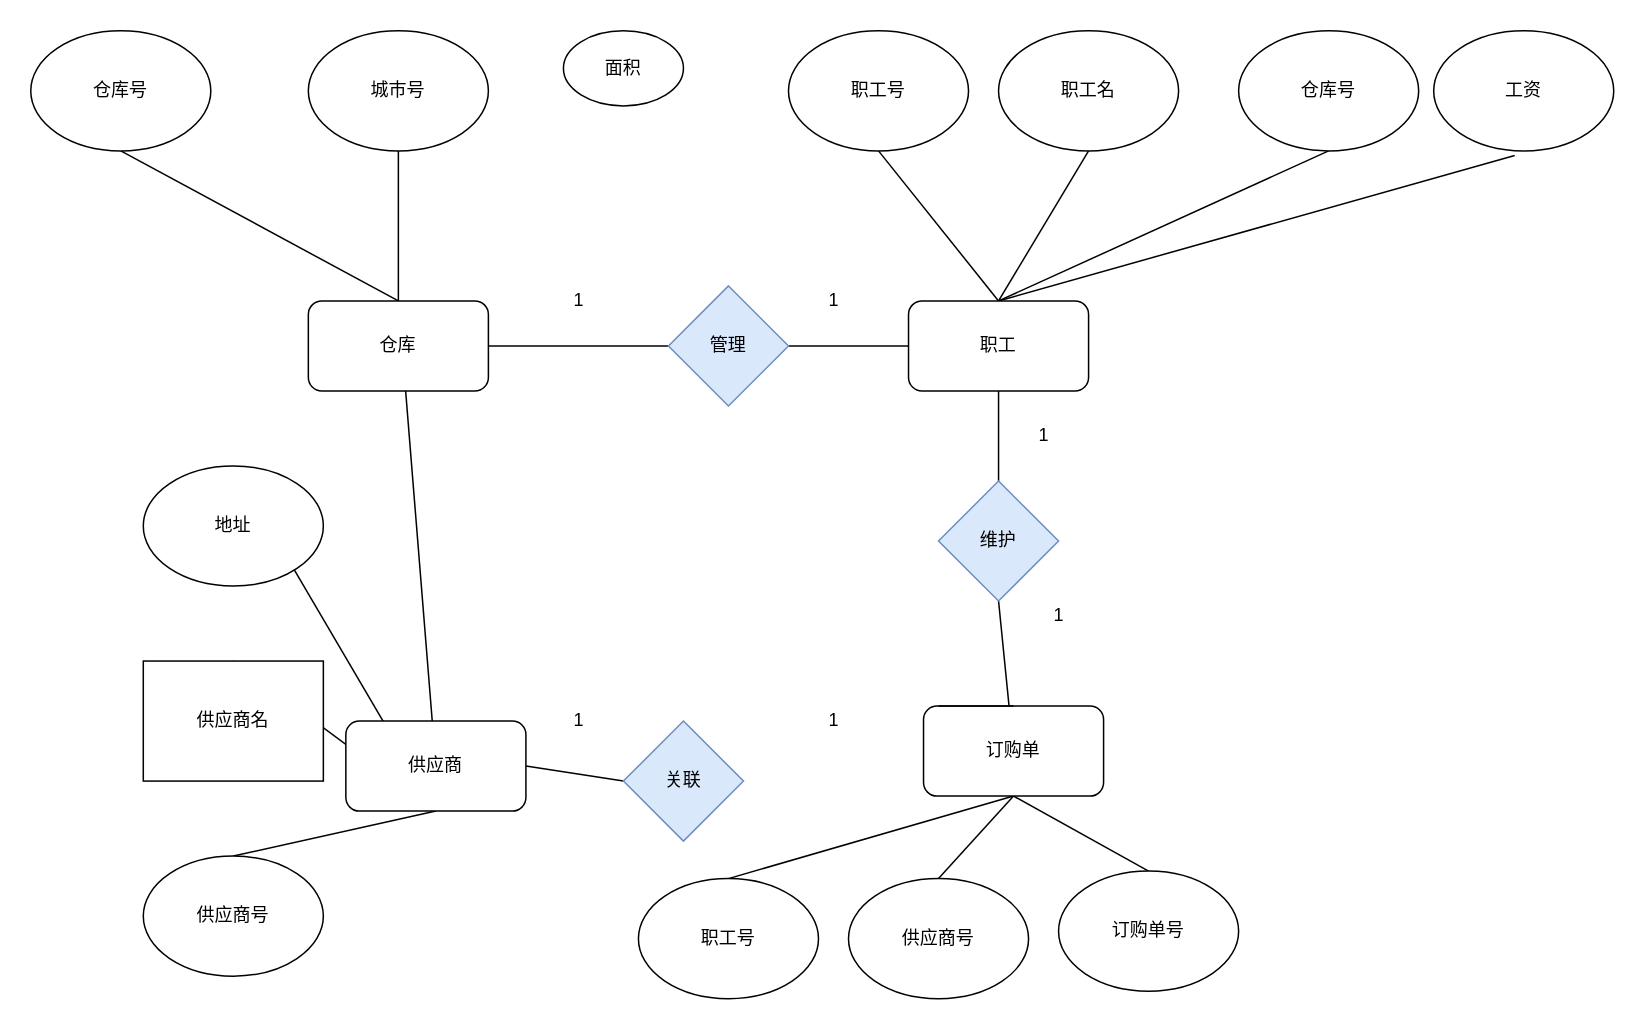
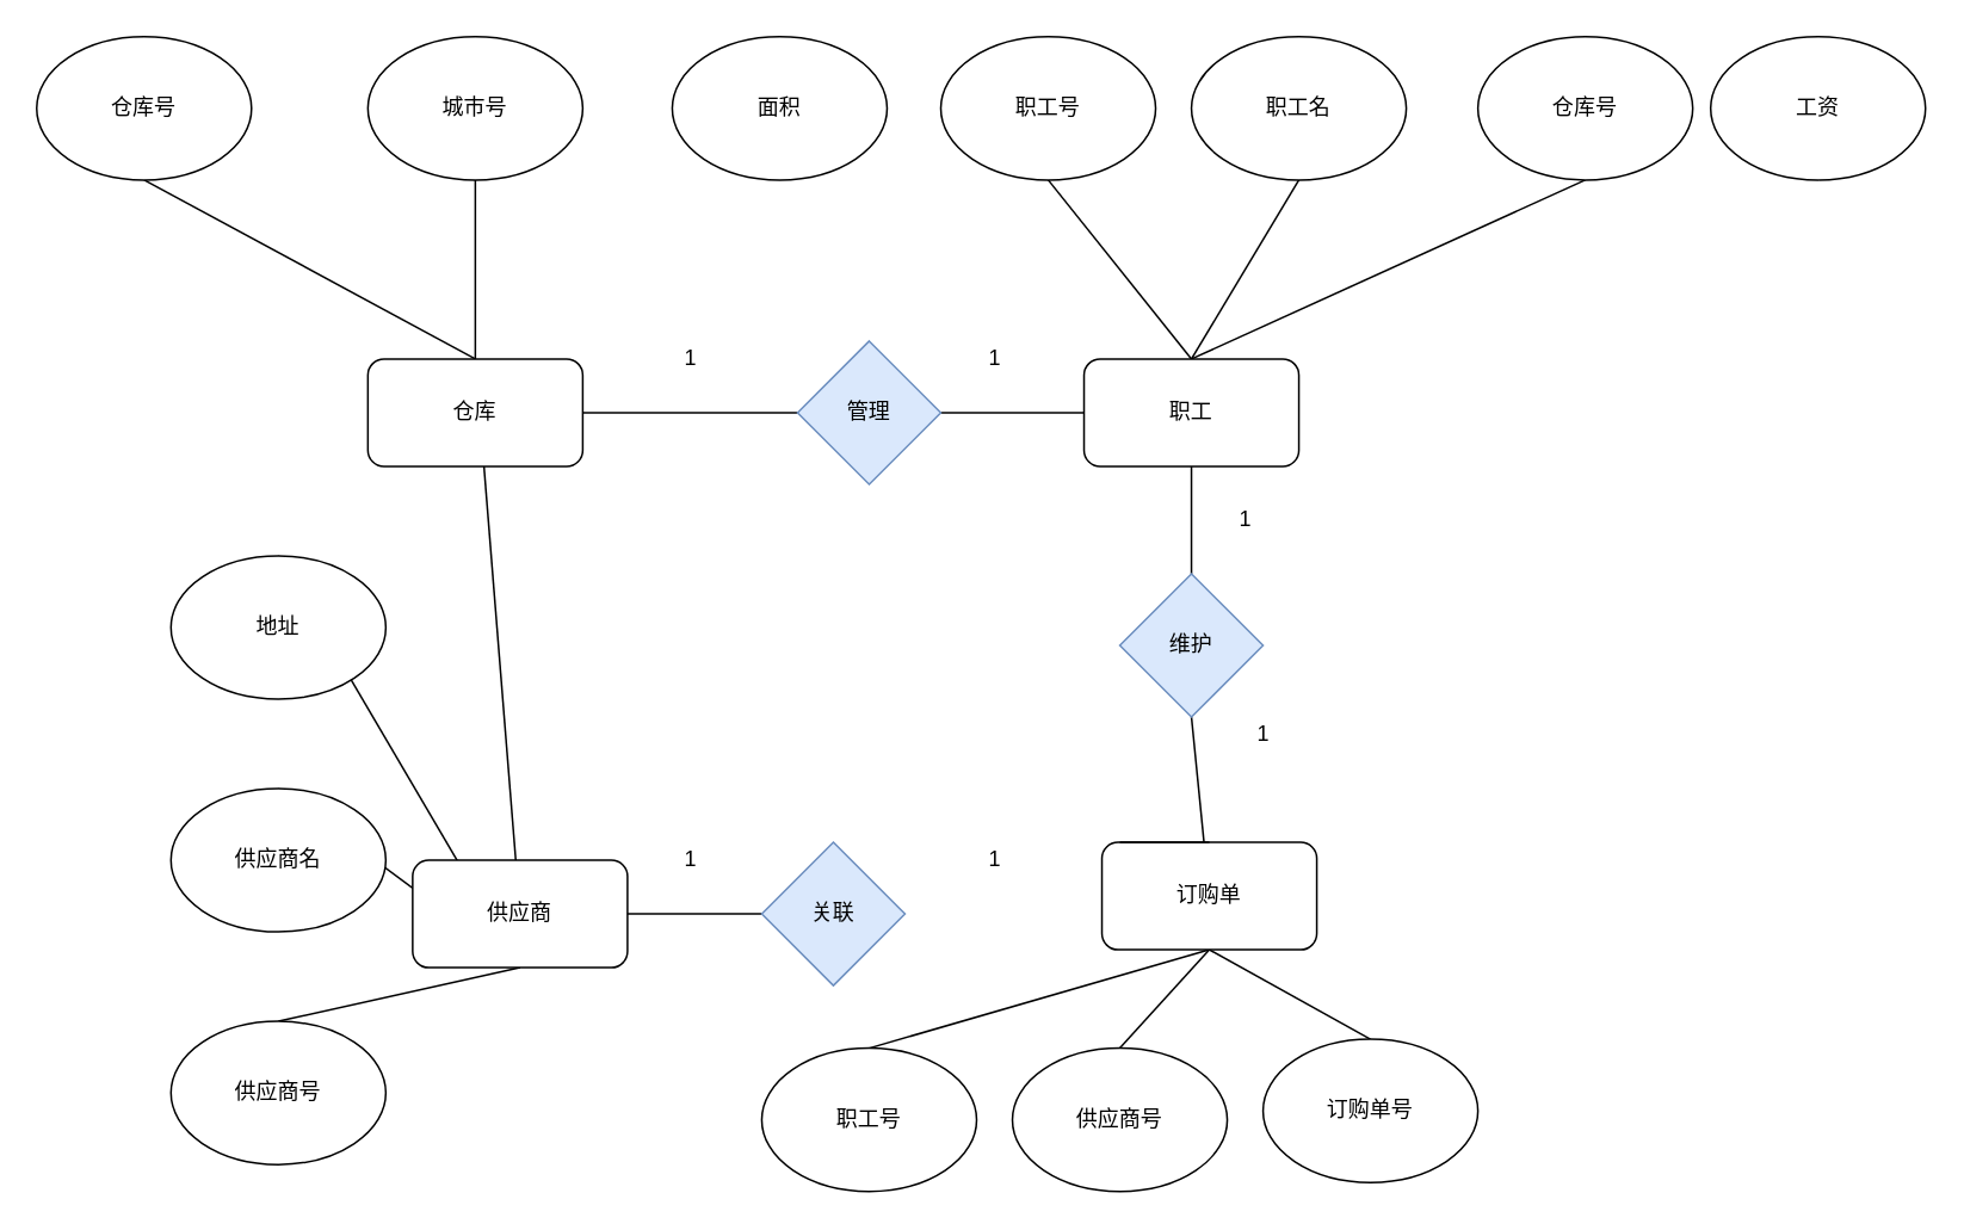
  <mxCell id="0" />
  <mxCell id="1" parent="0" />
  <mxCell id="2" style="rounded=0;orthogonalLoop=1;jettySize=auto;html=1;entryX=0.5;entryY=1;entryDx=0;entryDy=0;endArrow=none;endFill=0;exitX=0.5;exitY=0;exitDx=0;exitDy=0;" edge="1" parent="1" source="5" target="21"><mxGeometry relative="1" as="geometry" /></mxCell>
  <mxCell id="3" style="edgeStyle=none;rounded=0;orthogonalLoop=1;jettySize=auto;html=1;exitX=0.5;exitY=0;exitDx=0;exitDy=0;entryX=0.5;entryY=1;entryDx=0;entryDy=0;endArrow=none;endFill=0;" edge="1" parent="1" source="5" target="22"><mxGeometry relative="1" as="geometry" /></mxCell>
  <mxCell id="4" style="edgeStyle=none;rounded=0;orthogonalLoop=1;jettySize=auto;html=1;exitX=0.5;exitY=0;exitDx=0;exitDy=0;endArrow=none;endFill=0;" edge="1" parent="1" source="5" target="16"><mxGeometry relative="1" as="geometry" /></mxCell>
  <mxCell id="5" value="仓库" style="rounded=1;whiteSpace=wrap;html=1;" vertex="1" parent="1"><mxGeometry x="205" y="200" width="120" height="60" as="geometry" /></mxCell>
  <mxCell id="6" style="edgeStyle=none;rounded=0;orthogonalLoop=1;jettySize=auto;html=1;exitX=0.5;exitY=0;exitDx=0;exitDy=0;entryX=0.5;entryY=1;entryDx=0;entryDy=0;endArrow=none;endFill=0;" edge="1" parent="1" source="12" target="24"><mxGeometry relative="1" as="geometry" /></mxCell>
  <mxCell id="7" style="edgeStyle=none;rounded=0;orthogonalLoop=1;jettySize=auto;html=1;exitX=0.5;exitY=0;exitDx=0;exitDy=0;entryX=0.5;entryY=1;entryDx=0;entryDy=0;endArrow=none;endFill=0;" edge="1" parent="1" source="12" target="25"><mxGeometry relative="1" as="geometry" /></mxCell>
  <mxCell id="8" style="edgeStyle=none;rounded=0;orthogonalLoop=1;jettySize=auto;html=1;exitX=0.5;exitY=0;exitDx=0;exitDy=0;entryX=0.5;entryY=1;entryDx=0;entryDy=0;endArrow=none;endFill=0;" edge="1" parent="1" source="12" target="26"><mxGeometry relative="1" as="geometry" /></mxCell>
- <mxCell id="9" style="edgeStyle=none;rounded=0;orthogonalLoop=1;jettySize=auto;html=1;exitX=0.5;exitY=0;exitDx=0;exitDy=0;entryX=0.45;entryY=1.038;entryDx=0;entryDy=0;entryPerimeter=0;endArrow=none;endFill=0;" edge="1" parent="1" source="12" target="27"><mxGeometry relative="1" as="geometry" /></mxCell>
  <mxCell id="10" style="edgeStyle=none;rounded=0;orthogonalLoop=1;jettySize=auto;html=1;exitX=0;exitY=0.5;exitDx=0;exitDy=0;endArrow=none;endFill=0;" edge="1" parent="1" source="12" target="35"><mxGeometry relative="1" as="geometry" /></mxCell>
  <mxCell id="11" style="edgeStyle=none;rounded=0;orthogonalLoop=1;jettySize=auto;html=1;exitX=0.5;exitY=1;exitDx=0;exitDy=0;endArrow=none;endFill=0;entryX=0.5;entryY=0;entryDx=0;entryDy=0;" edge="1" parent="1" source="12" target="38"><mxGeometry relative="1" as="geometry"><mxPoint x="745" y="290" as="targetPoint" /></mxGeometry></mxCell>
  <mxCell id="12" value="职工" style="rounded=1;whiteSpace=wrap;html=1;" vertex="1" parent="1"><mxGeometry x="605" y="200" width="120" height="60" as="geometry" /></mxCell>
  <mxCell id="13" style="edgeStyle=none;rounded=0;orthogonalLoop=1;jettySize=auto;html=1;exitX=0.5;exitY=1;exitDx=0;exitDy=0;entryX=0.5;entryY=0;entryDx=0;entryDy=0;endArrow=none;endFill=0;" edge="1" parent="1" source="16" target="28"><mxGeometry relative="1" as="geometry" /></mxCell>
  <mxCell id="14" style="edgeStyle=none;rounded=0;orthogonalLoop=1;jettySize=auto;html=1;exitX=0.5;exitY=1;exitDx=0;exitDy=0;entryX=0.5;entryY=0;entryDx=0;entryDy=0;endArrow=none;endFill=0;" edge="1" parent="1" source="16" target="29"><mxGeometry relative="1" as="geometry" /></mxCell>
  <mxCell id="15" style="edgeStyle=none;rounded=0;orthogonalLoop=1;jettySize=auto;html=1;exitX=0.5;exitY=1;exitDx=0;exitDy=0;entryX=0.5;entryY=0;entryDx=0;entryDy=0;endArrow=none;endFill=0;" edge="1" parent="1" source="16" target="30"><mxGeometry relative="1" as="geometry" /></mxCell>
  <mxCell id="16" value="供应商" style="rounded=1;whiteSpace=wrap;html=1;" vertex="1" parent="1"><mxGeometry x="230" y="480" width="120" height="60" as="geometry" /></mxCell>
  <mxCell id="17" style="edgeStyle=none;rounded=0;orthogonalLoop=1;jettySize=auto;html=1;exitX=0.5;exitY=1;exitDx=0;exitDy=0;entryX=0.5;entryY=0;entryDx=0;entryDy=0;endArrow=none;endFill=0;" edge="1" parent="1" source="20" target="31"><mxGeometry relative="1" as="geometry" /></mxCell>
  <mxCell id="18" style="edgeStyle=none;rounded=0;orthogonalLoop=1;jettySize=auto;html=1;exitX=0.5;exitY=1;exitDx=0;exitDy=0;entryX=0.5;entryY=0;entryDx=0;entryDy=0;endArrow=none;endFill=0;" edge="1" parent="1" source="20" target="32"><mxGeometry relative="1" as="geometry" /></mxCell>
  <mxCell id="19" style="edgeStyle=none;rounded=0;orthogonalLoop=1;jettySize=auto;html=1;exitX=0.5;exitY=1;exitDx=0;exitDy=0;entryX=0.5;entryY=0;entryDx=0;entryDy=0;endArrow=none;endFill=0;" edge="1" parent="1" source="20" target="33"><mxGeometry relative="1" as="geometry" /></mxCell>
  <mxCell id="20" value="订购单" style="rounded=1;whiteSpace=wrap;html=1;" vertex="1" parent="1"><mxGeometry x="615" y="470" width="120" height="60" as="geometry" /></mxCell>
  <mxCell id="21" value="仓库号" style="ellipse;whiteSpace=wrap;html=1;" vertex="1" parent="1"><mxGeometry x="20" y="20" width="120" height="80" as="geometry" /></mxCell>
  <mxCell id="22" value="城市号" style="ellipse;whiteSpace=wrap;html=1;" vertex="1" parent="1"><mxGeometry x="205" y="20" width="120" height="80" as="geometry" /></mxCell>
- <mxCell id="23" value="面积" style="ellipse;whiteSpace=wrap;html=1;" vertex="1" parent="1"><mxGeometry x="375" y="20" width="80" height="50" as="geometry" /></mxCell>
+ <mxCell id="23" value="面积" style="ellipse;whiteSpace=wrap;html=1;" vertex="1" parent="1"><mxGeometry x="375" y="20" width="120" height="80" as="geometry" /></mxCell>
  <mxCell id="24" value="职工号" style="ellipse;whiteSpace=wrap;html=1;" vertex="1" parent="1"><mxGeometry x="525" y="20" width="120" height="80" as="geometry" /></mxCell>
  <mxCell id="25" value="职工名" style="ellipse;whiteSpace=wrap;html=1;" vertex="1" parent="1"><mxGeometry x="665" y="20" width="120" height="80" as="geometry" /></mxCell>
  <mxCell id="26" value="仓库号" style="ellipse;whiteSpace=wrap;html=1;" vertex="1" parent="1"><mxGeometry x="825" y="20" width="120" height="80" as="geometry" /></mxCell>
  <mxCell id="27" value="工资" style="ellipse;whiteSpace=wrap;html=1;" vertex="1" parent="1"><mxGeometry x="955" y="20" width="120" height="80" as="geometry" /></mxCell>
  <mxCell id="28" value="供应商号" style="ellipse;whiteSpace=wrap;html=1;" vertex="1" parent="1"><mxGeometry x="95" y="570" width="120" height="80" as="geometry" /></mxCell>
- <mxCell id="29" value="供应商名" style="whiteSpace=wrap;html=1;rounded=0;" vertex="1" parent="1"><mxGeometry x="95" y="440" width="120" height="80" as="geometry" /></mxCell>
+ <mxCell id="29" value="供应商名" style="ellipse;whiteSpace=wrap;html=1;" vertex="1" parent="1"><mxGeometry x="95" y="440" width="120" height="80" as="geometry" /></mxCell>
  <mxCell id="30" value="地址" style="ellipse;whiteSpace=wrap;html=1;" vertex="1" parent="1"><mxGeometry x="95" y="310" width="120" height="80" as="geometry" /></mxCell>
  <mxCell id="31" value="职工号" style="ellipse;whiteSpace=wrap;html=1;" vertex="1" parent="1"><mxGeometry x="425" y="585" width="120" height="80" as="geometry" /></mxCell>
  <mxCell id="32" value="供应商号" style="ellipse;whiteSpace=wrap;html=1;" vertex="1" parent="1"><mxGeometry x="565" y="585" width="120" height="80" as="geometry" /></mxCell>
  <mxCell id="33" value="订购单号" style="ellipse;whiteSpace=wrap;html=1;" vertex="1" parent="1"><mxGeometry x="705" y="580" width="120" height="80" as="geometry" /></mxCell>
  <mxCell id="34" style="edgeStyle=none;rounded=0;orthogonalLoop=1;jettySize=auto;html=1;exitX=0;exitY=0.5;exitDx=0;exitDy=0;entryX=1;entryY=0.5;entryDx=0;entryDy=0;endArrow=none;endFill=0;" edge="1" parent="1" source="35" target="5"><mxGeometry relative="1" as="geometry" /></mxCell>
  <mxCell id="35" value="管理" style="rhombus;whiteSpace=wrap;html=1;fillColor=#dae8fc;strokeColor=#6c8ebf;" vertex="1" parent="1"><mxGeometry x="445" y="190" width="80" height="80" as="geometry" /></mxCell>
  <mxCell id="36" style="edgeStyle=none;rounded=0;orthogonalLoop=1;jettySize=auto;html=1;exitX=0.5;exitY=1;exitDx=0;exitDy=0;entryX=0.5;entryY=0;entryDx=0;entryDy=0;endArrow=none;endFill=0;" edge="1" parent="1" target="20"><mxGeometry relative="1" as="geometry"><mxPoint x="625" y="470" as="sourcePoint" /></mxGeometry></mxCell>
  <mxCell id="37" style="edgeStyle=none;rounded=0;orthogonalLoop=1;jettySize=auto;html=1;exitX=0.5;exitY=1;exitDx=0;exitDy=0;endArrow=none;endFill=0;" edge="1" parent="1" source="38" target="20"><mxGeometry relative="1" as="geometry" /></mxCell>
  <mxCell id="38" value="维护" style="rhombus;whiteSpace=wrap;html=1;fillColor=#dae8fc;strokeColor=#6c8ebf;" vertex="1" parent="1"><mxGeometry x="625" y="320" width="80" height="80" as="geometry" /></mxCell>
  <mxCell id="39" style="edgeStyle=none;rounded=0;orthogonalLoop=1;jettySize=auto;html=1;exitX=0;exitY=0.5;exitDx=0;exitDy=0;entryX=1;entryY=0.5;entryDx=0;entryDy=0;endArrow=none;endFill=0;" edge="1" parent="1" source="40" target="16"><mxGeometry relative="1" as="geometry" /></mxCell>
- <mxCell id="40" value="关联" style="rhombus;whiteSpace=wrap;html=1;fillColor=#dae8fc;strokeColor=#6c8ebf;" vertex="1" parent="1"><mxGeometry x="415" y="480" width="80" height="80" as="geometry" /></mxCell>
+ <mxCell id="40" value="关联" style="rhombus;whiteSpace=wrap;html=1;fillColor=#dae8fc;strokeColor=#6c8ebf;" vertex="1" parent="1"><mxGeometry x="425" y="470" width="80" height="80" as="geometry" /></mxCell>
  <mxCell id="41" value="1" style="text;html=1;align=center;verticalAlign=middle;resizable=0;points=[];autosize=1;strokeColor=none;fillColor=none;" vertex="1" parent="1"><mxGeometry x="375" y="190" width="20" height="20" as="geometry" /></mxCell>
  <mxCell id="42" value="1" style="text;html=1;align=center;verticalAlign=middle;resizable=0;points=[];autosize=1;strokeColor=none;fillColor=none;" vertex="1" parent="1"><mxGeometry x="545" y="190" width="20" height="20" as="geometry" /></mxCell>
  <mxCell id="43" value="1" style="text;html=1;align=center;verticalAlign=middle;resizable=0;points=[];autosize=1;strokeColor=none;fillColor=none;" vertex="1" parent="1"><mxGeometry x="685" y="280" width="20" height="20" as="geometry" /></mxCell>
  <mxCell id="44" value="1" style="text;html=1;align=center;verticalAlign=middle;resizable=0;points=[];autosize=1;strokeColor=none;fillColor=none;" vertex="1" parent="1"><mxGeometry x="695" y="400" width="20" height="20" as="geometry" /></mxCell>
  <mxCell id="45" value="1" style="text;html=1;align=center;verticalAlign=middle;resizable=0;points=[];autosize=1;strokeColor=none;fillColor=none;" vertex="1" parent="1"><mxGeometry x="545" y="470" width="20" height="20" as="geometry" /></mxCell>
  <mxCell id="46" value="1" style="text;html=1;align=center;verticalAlign=middle;resizable=0;points=[];autosize=1;strokeColor=none;fillColor=none;" vertex="1" parent="1"><mxGeometry x="375" y="470" width="20" height="20" as="geometry" /></mxCell>
